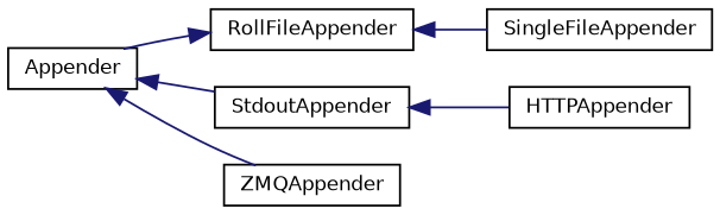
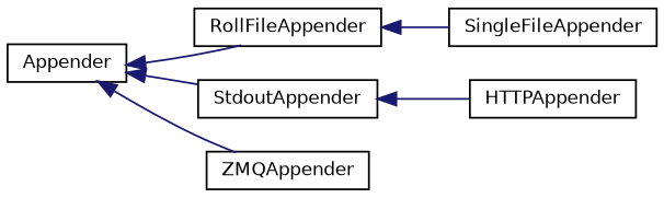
  digraph {
    rankdir=LR
    node [color=black fillcolor=white fontname=Helvetica fontsize=10 shape=record style=filled]
    edge [color=midnightblue dir=back fontname=Helvetica fontsize=10 labelfontname=Helvetica labelfontsize=10 style=solid]
    n1 [height=0.2 label=Appender width=0.4]
    n2 [height=0.2 label=RollFileAppender width=0.4]
    n3 [height=0.2 label=StdoutAppender width=0.4]
    n4 [height=0.2 label=ZMQAppender width=0.4]
    n5 [height=0.2 label=HTTPAppender width=0.4]
    n6 [height=0.2 label=SingleFileAppender width=0.4]
-   n2 -> n1
+   n1 -> n2
    n1 -> n3
    n1 -> n4
    n2 -> n6
    n3 -> n5
  }
